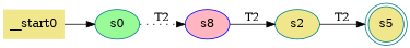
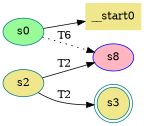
  digraph {
    rankdir=LR
    node [color=teal fillcolor=khaki style=filled]
    edge [style=solid]
    n1 [fillcolor=palegreen label=s0]
    n2 [color=blue fillcolor=lightpink label=s8]
    n3 [label=s2]
-   n4 [label=s5 shape=doublecircle]
+   n4 [label=s3 shape=doublecircle]
    __start0 [color=purple shape=none]
-   n1 -> n2 [label=T2 style=dotted]
-   n2 -> n3 [label=T2]
+   n1 -> n2 [label=T6 style=dotted]
+   n3 -> n2 [label=T2]
    n3 -> n4 [label=T2]
-   __start0 -> n1
+   n1 -> __start0
  }
